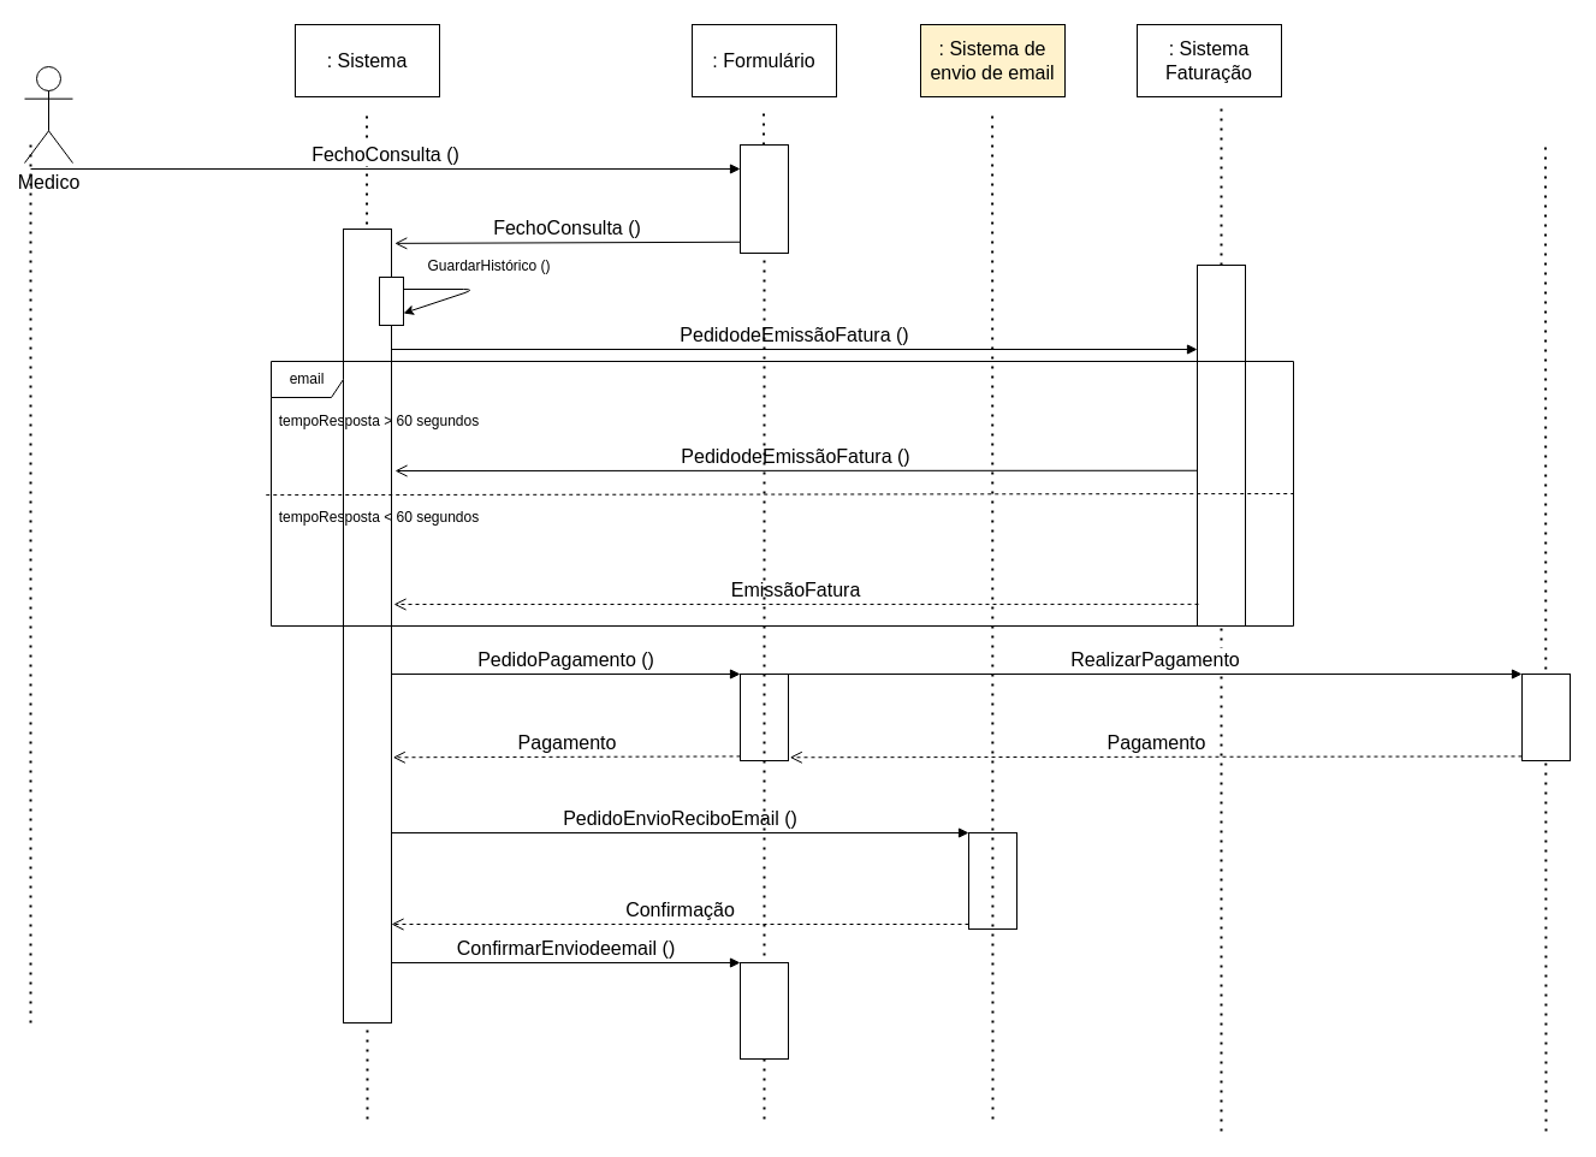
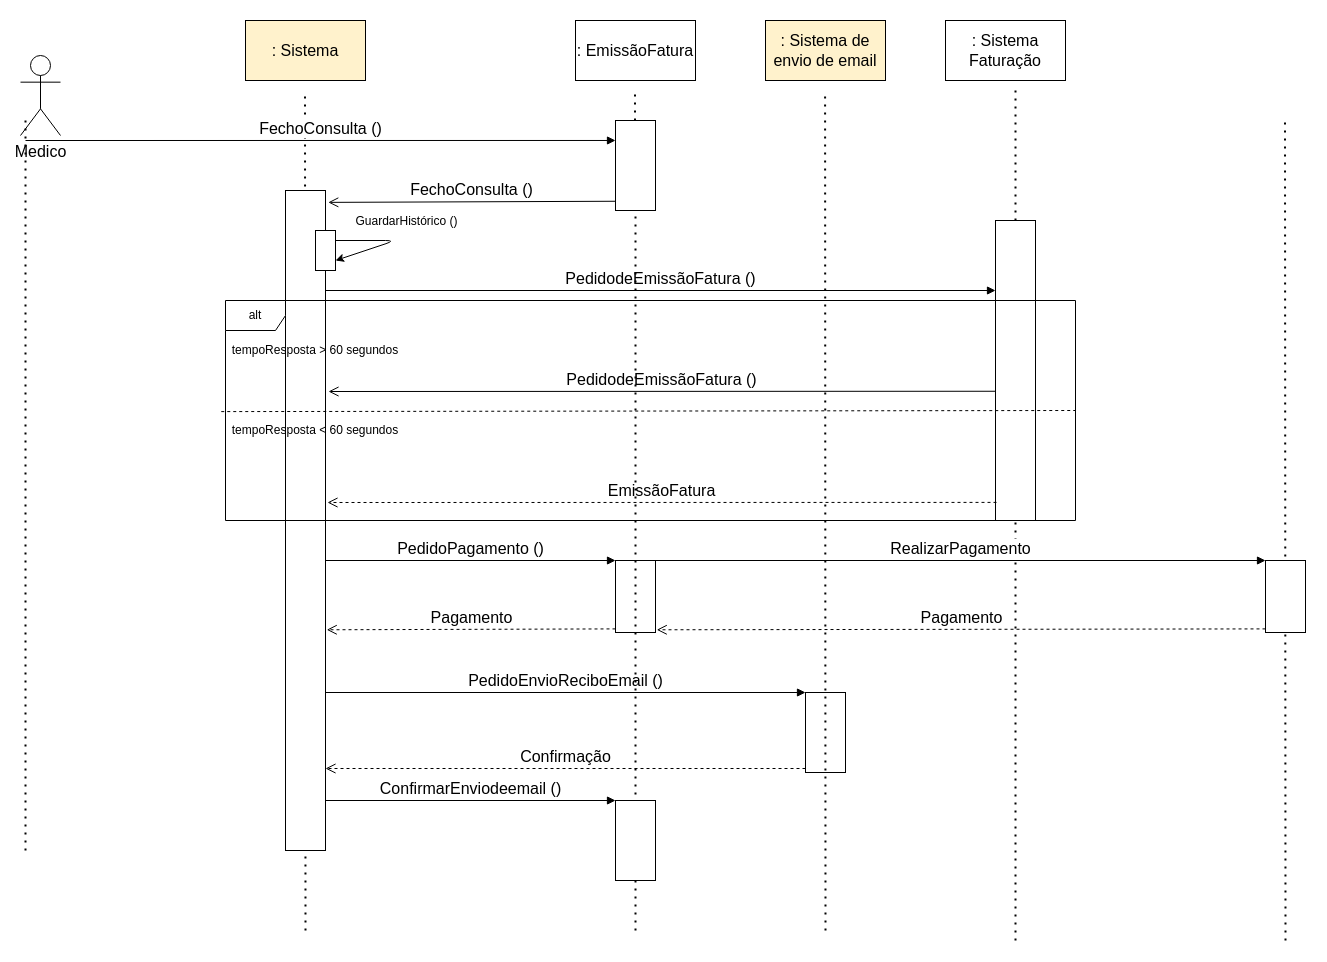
  <mxCell id="0" />
  <mxCell id="1" parent="0" />
  <mxCell id="2" value="Medico" style="shape=umlActor;verticalLabelPosition=bottom;verticalAlign=top;html=1;outlineConnect=0;fontSize=16;" parent="1" vertex="1"><mxGeometry x="20" y="55" width="40" height="80" as="geometry" /></mxCell>
  <mxCell id="3" value="" style="endArrow=none;dashed=1;html=1;dashPattern=1 3;strokeWidth=2;" parent="1" edge="1"><mxGeometry width="50" height="50" relative="1" as="geometry"><mxPoint x="25" y="850" as="sourcePoint" /><mxPoint x="25" y="120" as="targetPoint" /></mxGeometry></mxCell>
- <mxCell id="4" value=": Sistema" style="rounded=0;whiteSpace=wrap;html=1;fontSize=16;" parent="1" vertex="1"><mxGeometry x="245" y="20" width="120" height="60" as="geometry" /></mxCell>
+ <mxCell id="4" value=": Sistema" style="rounded=0;whiteSpace=wrap;html=1;fontSize=16;fillColor=#fff2cc;" parent="1" vertex="1"><mxGeometry x="245" y="20" width="120" height="60" as="geometry" /></mxCell>
  <mxCell id="5" value="" style="endArrow=none;dashed=1;html=1;dashPattern=1 3;strokeWidth=2;" parent="1" edge="1"><mxGeometry width="50" height="50" relative="1" as="geometry"><mxPoint x="305" y="930" as="sourcePoint" /><mxPoint x="304.5" y="90" as="targetPoint" /></mxGeometry></mxCell>
  <mxCell id="6" value="" style="html=1;points=[];perimeter=orthogonalPerimeter;strokeColor=#000000;fontSize=16;" parent="1" vertex="1"><mxGeometry x="285" y="190" width="40" height="660" as="geometry" /></mxCell>
  <mxCell id="7" value="FechoConsulta ()" style="html=1;verticalAlign=bottom;endArrow=block;fontSize=16;entryX=0;entryY=0.222;entryDx=0;entryDy=0;entryPerimeter=0;" parent="1" target="30" edge="1"><mxGeometry relative="1" as="geometry"><mxPoint x="25" y="140" as="sourcePoint" /><mxPoint x="605" y="140" as="targetPoint" /></mxGeometry></mxCell>
  <mxCell id="8" value=": Sistema Faturação" style="rounded=0;whiteSpace=wrap;html=1;fontSize=16;" parent="1" vertex="1"><mxGeometry x="945" y="20" width="120" height="60" as="geometry" /></mxCell>
  <mxCell id="9" value="" style="endArrow=none;dashed=1;html=1;dashPattern=1 3;strokeWidth=2;" parent="1" edge="1"><mxGeometry width="50" height="50" relative="1" as="geometry"><mxPoint x="1015" y="940" as="sourcePoint" /><mxPoint x="1015" y="90" as="targetPoint" /></mxGeometry></mxCell>
  <mxCell id="10" value="" style="html=1;points=[];perimeter=orthogonalPerimeter;strokeColor=#000000;fontSize=16;" parent="1" vertex="1"><mxGeometry x="995" y="220" width="40" height="300" as="geometry" /></mxCell>
  <mxCell id="11" value="PedidodeEmissãoFatura ()" style="html=1;verticalAlign=bottom;endArrow=block;entryX=0;entryY=0;fontSize=16;" parent="1" edge="1"><mxGeometry relative="1" as="geometry"><mxPoint x="325" y="290" as="sourcePoint" /><mxPoint x="995" y="290" as="targetPoint" /></mxGeometry></mxCell>
  <mxCell id="12" value="" style="html=1;points=[];perimeter=orthogonalPerimeter;strokeColor=#000000;fontSize=16;" parent="1" vertex="1"><mxGeometry x="615" y="560" width="40" height="72" as="geometry" /></mxCell>
  <mxCell id="13" value="PedidoPagamento ()" style="html=1;verticalAlign=bottom;endArrow=block;entryX=0;entryY=0;fontSize=16;" parent="1" target="12" edge="1"><mxGeometry relative="1" as="geometry"><mxPoint x="325" y="560" as="sourcePoint" /></mxGeometry></mxCell>
  <mxCell id="14" value="Pagamento" style="html=1;verticalAlign=bottom;endArrow=open;dashed=1;endSize=8;exitX=0;exitY=0.95;fontSize=16;entryX=1.031;entryY=0.752;entryDx=0;entryDy=0;entryPerimeter=0;" parent="1" source="12" edge="1"><mxGeometry relative="1" as="geometry"><mxPoint x="326.24" y="629.28" as="targetPoint" /></mxGeometry></mxCell>
  <mxCell id="15" value="" style="endArrow=none;dashed=1;html=1;dashPattern=1 3;strokeWidth=2;" parent="1" edge="1"><mxGeometry width="50" height="50" relative="1" as="geometry"><mxPoint x="1285" y="940" as="sourcePoint" /><mxPoint x="1284.5" y="120" as="targetPoint" /></mxGeometry></mxCell>
  <mxCell id="16" value="" style="html=1;points=[];perimeter=orthogonalPerimeter;strokeColor=#000000;fontSize=16;" parent="1" vertex="1"><mxGeometry x="805" y="692" width="40" height="80" as="geometry" /></mxCell>
  <mxCell id="17" value="PedidoEnvioReciboEmail ()" style="html=1;verticalAlign=bottom;endArrow=block;entryX=0;entryY=0;fontSize=16;" parent="1" target="16" edge="1"><mxGeometry relative="1" as="geometry"><mxPoint x="325" y="692" as="sourcePoint" /></mxGeometry></mxCell>
  <mxCell id="18" value="Confirmação" style="html=1;verticalAlign=bottom;endArrow=open;dashed=1;endSize=8;exitX=0;exitY=0.95;fontSize=16;" parent="1" edge="1"><mxGeometry relative="1" as="geometry"><mxPoint x="325" y="768" as="targetPoint" /><mxPoint x="805" y="768" as="sourcePoint" /></mxGeometry></mxCell>
  <mxCell id="19" value="" style="rounded=0;whiteSpace=wrap;html=1;fontSize=16;" parent="1" vertex="1"><mxGeometry x="315" y="230" width="20" height="40" as="geometry" /></mxCell>
  <mxCell id="20" value="" style="endArrow=classic;html=1;fontSize=16;exitX=1;exitY=0.25;exitDx=0;exitDy=0;entryX=1;entryY=0.75;entryDx=0;entryDy=0;" parent="1" source="19" target="19" edge="1"><mxGeometry width="50" height="50" relative="1" as="geometry"><mxPoint x="455" y="40" as="sourcePoint" /><mxPoint x="395" y="250" as="targetPoint" /><Array as="points"><mxPoint x="395" y="240" /></Array></mxGeometry></mxCell>
  <mxCell id="21" value="GuardarHistórico ()" style="edgeLabel;html=1;align=center;verticalAlign=middle;resizable=0;points=[];fontSize=12;" parent="20" vertex="1" connectable="0"><mxGeometry x="-0.275" y="2" relative="1" as="geometry"><mxPoint x="25.71" y="-18" as="offset" /></mxGeometry></mxCell>
- <mxCell id="22" value="email" style="shape=umlFrame;whiteSpace=wrap;html=1;fontSize=12;" parent="1" vertex="1"><mxGeometry x="225" y="300" width="850" height="220" as="geometry" /></mxCell>
+ <mxCell id="22" value="alt" style="shape=umlFrame;whiteSpace=wrap;html=1;fontSize=12;" parent="1" vertex="1"><mxGeometry x="225" y="300" width="850" height="220" as="geometry" /></mxCell>
  <mxCell id="23" value="" style="endArrow=none;html=1;fontSize=12;entryX=1;entryY=0.5;entryDx=0;entryDy=0;entryPerimeter=0;dashed=1;exitX=-0.005;exitY=0.505;exitDx=0;exitDy=0;exitPerimeter=0;" parent="1" source="22" target="22" edge="1"><mxGeometry width="50" height="50" relative="1" as="geometry"><mxPoint x="485" y="350" as="sourcePoint" /><mxPoint x="555" y="290" as="targetPoint" /></mxGeometry></mxCell>
  <mxCell id="24" value="tempoResposta &amp;gt; 60 segundos" style="text;html=1;strokeColor=none;fillColor=none;align=center;verticalAlign=middle;whiteSpace=wrap;rounded=0;fontSize=12;" parent="1" vertex="1"><mxGeometry x="225" y="340" width="180" height="20" as="geometry" /></mxCell>
  <mxCell id="25" value="tempoResposta &amp;lt; 60 segundos" style="text;html=1;strokeColor=none;fillColor=none;align=center;verticalAlign=middle;whiteSpace=wrap;rounded=0;fontSize=12;" parent="1" vertex="1"><mxGeometry x="225" y="420" width="180" height="20" as="geometry" /></mxCell>
  <mxCell id="26" value="PedidodeEmissãoFatura ()" style="html=1;verticalAlign=bottom;endArrow=open;endSize=8;exitX=-0.006;exitY=0.967;fontSize=16;exitDx=0;exitDy=0;exitPerimeter=0;" parent="1" edge="1"><mxGeometry relative="1" as="geometry"><mxPoint x="328" y="391" as="targetPoint" /><mxPoint x="995" y="390.75" as="sourcePoint" /></mxGeometry></mxCell>
  <mxCell id="27" value="EmissãoFatura" style="html=1;verticalAlign=bottom;endArrow=open;dashed=1;endSize=8;exitX=0.025;exitY=0.963;fontSize=16;exitDx=0;exitDy=0;exitPerimeter=0;" parent="1" edge="1"><mxGeometry relative="1" as="geometry"><mxPoint x="327" y="502" as="targetPoint" /><mxPoint x="996" y="501.9" as="sourcePoint" /></mxGeometry></mxCell>
- <mxCell id="28" value=": Formulário" style="rounded=0;whiteSpace=wrap;html=1;fontSize=16;" parent="1" vertex="1"><mxGeometry x="575" y="20" width="120" height="60" as="geometry" /></mxCell>
+ <mxCell id="28" value=": EmissãoFatura" style="rounded=0;whiteSpace=wrap;html=1;fontSize=16;" parent="1" vertex="1"><mxGeometry x="575" y="20" width="120" height="60" as="geometry" /></mxCell>
  <mxCell id="29" value="" style="endArrow=none;dashed=1;html=1;dashPattern=1 3;strokeWidth=2;" parent="1" source="30" edge="1"><mxGeometry width="50" height="50" relative="1" as="geometry"><mxPoint x="635" y="850" as="sourcePoint" /><mxPoint x="634.5" y="90" as="targetPoint" /></mxGeometry></mxCell>
  <mxCell id="30" value="" style="html=1;points=[];perimeter=orthogonalPerimeter;strokeColor=#000000;fontSize=16;" parent="1" vertex="1"><mxGeometry x="615" y="120" width="40" height="90" as="geometry" /></mxCell>
  <mxCell id="31" value="" style="endArrow=none;dashed=1;html=1;dashPattern=1 3;strokeWidth=2;" parent="1" target="30" edge="1"><mxGeometry width="50" height="50" relative="1" as="geometry"><mxPoint x="635" y="930" as="sourcePoint" /><mxPoint x="634.5" y="90" as="targetPoint" /></mxGeometry></mxCell>
  <mxCell id="32" value="FechoConsulta ()" style="html=1;verticalAlign=bottom;endArrow=open;endSize=8;exitX=-0.006;exitY=0.967;fontSize=16;exitDx=0;exitDy=0;exitPerimeter=0;entryX=1.069;entryY=0.018;entryDx=0;entryDy=0;entryPerimeter=0;" parent="1" target="6" edge="1"><mxGeometry relative="1" as="geometry"><mxPoint x="376.8" y="200" as="targetPoint" /><mxPoint x="615" y="200.75" as="sourcePoint" /></mxGeometry></mxCell>
  <mxCell id="33" value="" style="html=1;points=[];perimeter=orthogonalPerimeter;strokeColor=#000000;fontSize=16;" parent="1" vertex="1"><mxGeometry x="1265" y="560" width="40" height="72" as="geometry" /></mxCell>
  <mxCell id="34" value="RealizarPagamento" style="html=1;verticalAlign=bottom;endArrow=block;entryX=0;entryY=0;fontSize=16;" parent="1" target="33" edge="1"><mxGeometry relative="1" as="geometry"><mxPoint x="655" y="560" as="sourcePoint" /></mxGeometry></mxCell>
  <mxCell id="35" value="Pagamento" style="html=1;verticalAlign=bottom;endArrow=open;dashed=1;endSize=8;exitX=0;exitY=0.95;fontSize=16;entryX=1.031;entryY=0.752;entryDx=0;entryDy=0;entryPerimeter=0;" parent="1" source="33" edge="1"><mxGeometry relative="1" as="geometry"><mxPoint x="656.24" y="629.28" as="targetPoint" /></mxGeometry></mxCell>
  <mxCell id="36" value=": Sistema de envio de email" style="rounded=0;whiteSpace=wrap;html=1;fontSize=16;fillColor=#fff2cc;" parent="1" vertex="1"><mxGeometry x="765" y="20" width="120" height="60" as="geometry" /></mxCell>
  <mxCell id="37" value="" style="endArrow=none;dashed=1;html=1;dashPattern=1 3;strokeWidth=2;" parent="1" edge="1"><mxGeometry width="50" height="50" relative="1" as="geometry"><mxPoint x="825" y="930" as="sourcePoint" /><mxPoint x="824.58" y="90" as="targetPoint" /></mxGeometry></mxCell>
  <mxCell id="38" value="" style="html=1;points=[];perimeter=orthogonalPerimeter;strokeColor=#000000;fontSize=16;" parent="1" vertex="1"><mxGeometry x="615" y="800" width="40" height="80" as="geometry" /></mxCell>
  <mxCell id="39" value="ConfirmarEnviodeemail ()" style="html=1;verticalAlign=bottom;endArrow=block;entryX=0;entryY=0;fontSize=16;" parent="1" target="38" edge="1"><mxGeometry relative="1" as="geometry"><mxPoint x="325" y="800" as="sourcePoint" /></mxGeometry></mxCell>
